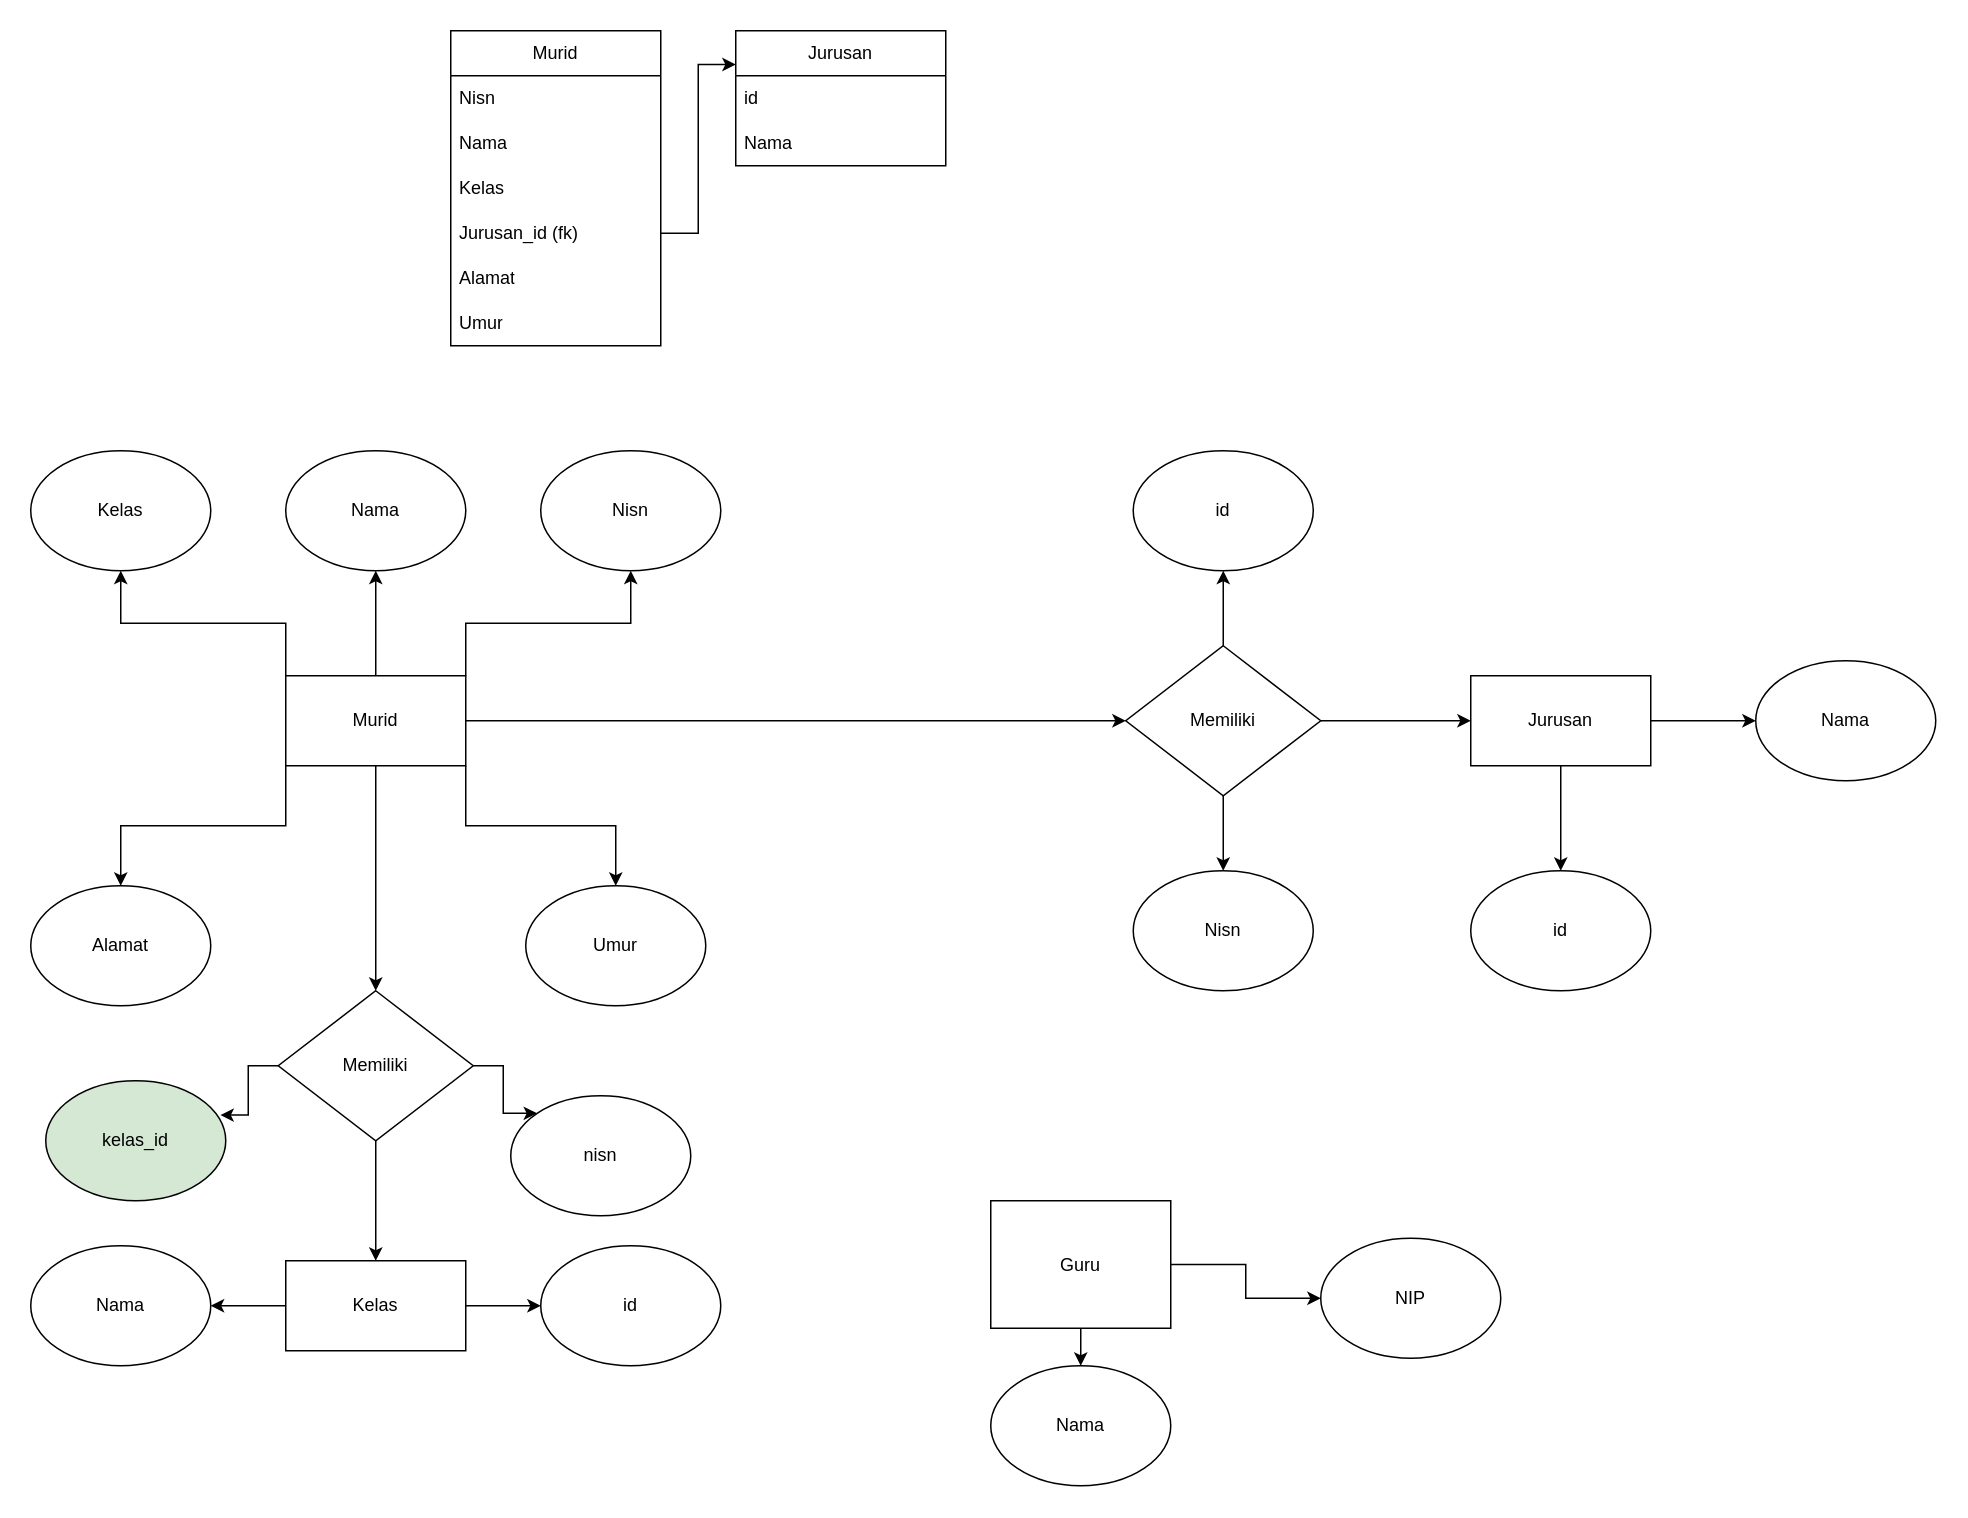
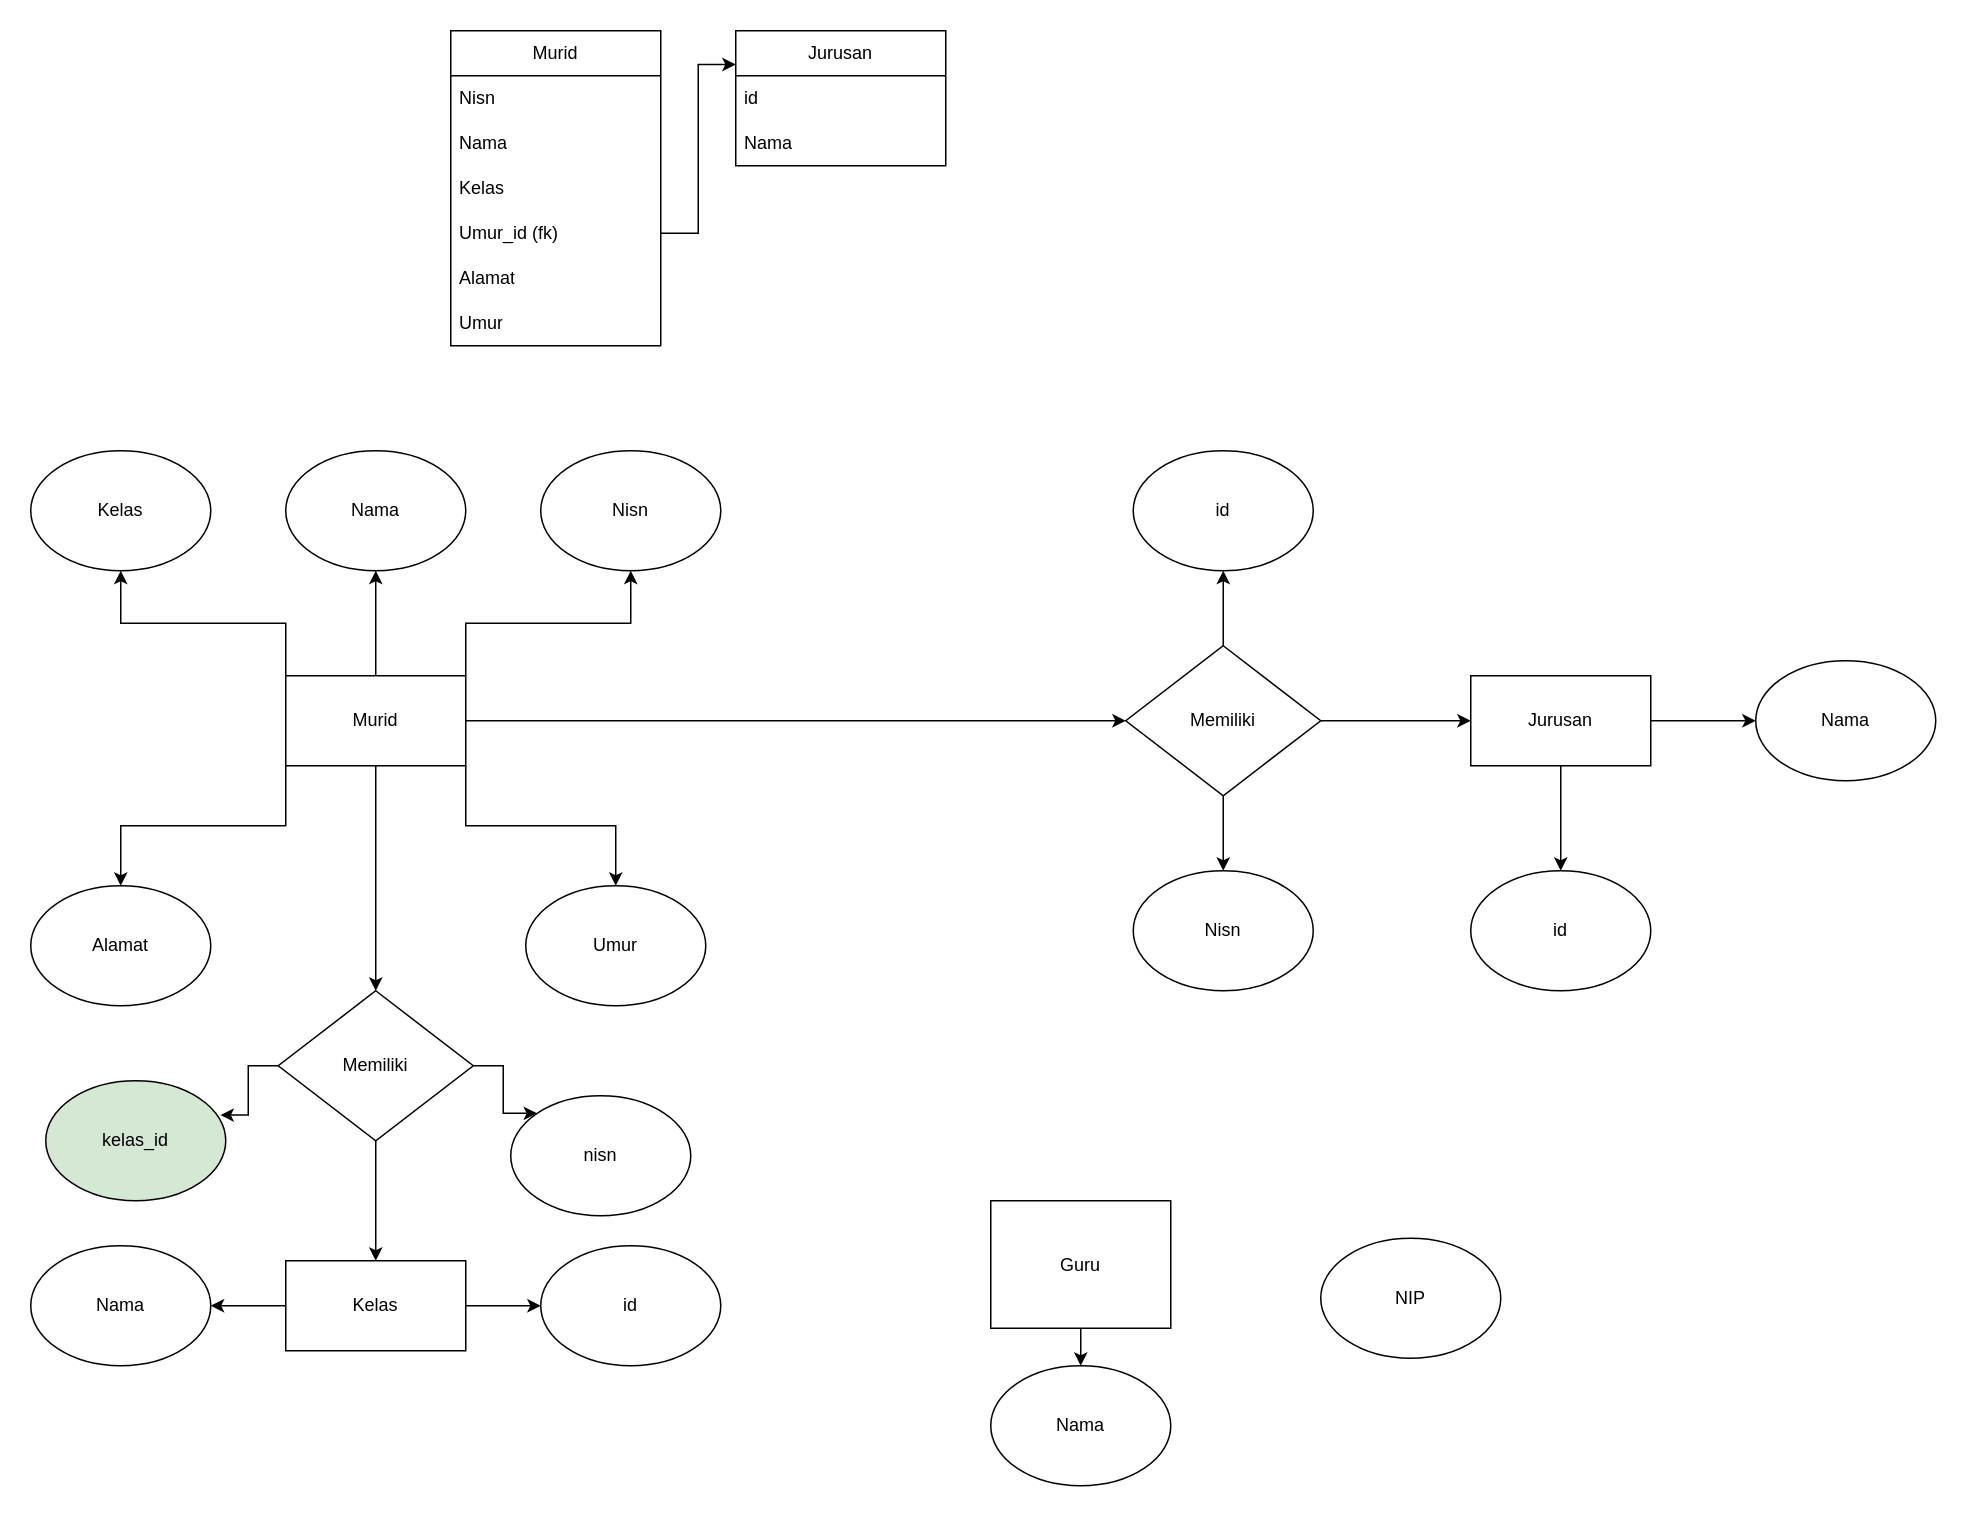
  <mxCell id="0" />
  <mxCell id="1" parent="0" />
  <mxCell id="2" style="edgeStyle=orthogonalEdgeStyle;rounded=0;orthogonalLoop=1;jettySize=auto;html=1;exitX=1;exitY=0.5;exitDx=0;exitDy=0;entryX=0;entryY=0.5;entryDx=0;entryDy=0;" edge="1" parent="1" source="5" target="21"><mxGeometry relative="1" as="geometry" /></mxCell>
  <mxCell id="3" style="edgeStyle=orthogonalEdgeStyle;rounded=0;orthogonalLoop=1;jettySize=auto;html=1;exitX=0.5;exitY=1;exitDx=0;exitDy=0;entryX=0.5;entryY=0;entryDx=0;entryDy=0;" edge="1" parent="1" source="5" target="24"><mxGeometry relative="1" as="geometry" /></mxCell>
  <mxCell id="4" style="edgeStyle=orthogonalEdgeStyle;rounded=0;orthogonalLoop=1;jettySize=auto;html=1;exitX=0.5;exitY=0;exitDx=0;exitDy=0;entryX=0.5;entryY=1;entryDx=0;entryDy=0;" edge="1" parent="1" source="5" target="25"><mxGeometry relative="1" as="geometry" /></mxCell>
  <mxCell id="5" value="Memiliki" style="rhombus;whiteSpace=wrap;html=1;" vertex="1" parent="1"><mxGeometry x="750" y="430" width="130" height="100" as="geometry" /></mxCell>
  <mxCell id="6" style="edgeStyle=orthogonalEdgeStyle;rounded=0;orthogonalLoop=1;jettySize=auto;html=1;exitX=0.5;exitY=0;exitDx=0;exitDy=0;" edge="1" parent="1" source="13" target="14"><mxGeometry relative="1" as="geometry"><mxPoint x="250" y="390" as="targetPoint" /></mxGeometry></mxCell>
  <mxCell id="7" style="edgeStyle=orthogonalEdgeStyle;rounded=0;orthogonalLoop=1;jettySize=auto;html=1;exitX=0;exitY=1;exitDx=0;exitDy=0;" edge="1" parent="1" source="13" target="17"><mxGeometry relative="1" as="geometry"><mxPoint x="80" y="580" as="targetPoint" /></mxGeometry></mxCell>
  <mxCell id="8" style="edgeStyle=orthogonalEdgeStyle;rounded=0;orthogonalLoop=1;jettySize=auto;html=1;exitX=0;exitY=0;exitDx=0;exitDy=0;" edge="1" parent="1" source="13" target="16"><mxGeometry relative="1" as="geometry"><mxPoint x="70" y="400" as="targetPoint" /></mxGeometry></mxCell>
  <mxCell id="9" style="edgeStyle=orthogonalEdgeStyle;rounded=0;orthogonalLoop=1;jettySize=auto;html=1;exitX=1;exitY=0;exitDx=0;exitDy=0;" edge="1" parent="1" source="13" target="15"><mxGeometry relative="1" as="geometry"><mxPoint x="420" y="400" as="targetPoint" /></mxGeometry></mxCell>
  <mxCell id="10" style="edgeStyle=orthogonalEdgeStyle;rounded=0;orthogonalLoop=1;jettySize=auto;html=1;exitX=1;exitY=0.5;exitDx=0;exitDy=0;entryX=0;entryY=0.5;entryDx=0;entryDy=0;" edge="1" parent="1" source="13" target="5"><mxGeometry relative="1" as="geometry" /></mxCell>
  <mxCell id="11" style="edgeStyle=orthogonalEdgeStyle;rounded=0;orthogonalLoop=1;jettySize=auto;html=1;exitX=1;exitY=1;exitDx=0;exitDy=0;" edge="1" parent="1" source="13" target="18"><mxGeometry relative="1" as="geometry" /></mxCell>
  <mxCell id="12" style="edgeStyle=orthogonalEdgeStyle;rounded=0;orthogonalLoop=1;jettySize=auto;html=1;exitX=0.5;exitY=1;exitDx=0;exitDy=0;" edge="1" parent="1" source="13" target="49"><mxGeometry relative="1" as="geometry" /></mxCell>
  <mxCell id="13" value="Murid" style="rounded=0;whiteSpace=wrap;html=1;strokeColor=default;" vertex="1" parent="1"><mxGeometry x="190" y="450" width="120" height="60" as="geometry" /></mxCell>
  <mxCell id="14" value="Nama" style="ellipse;whiteSpace=wrap;html=1;" vertex="1" parent="1"><mxGeometry x="190" y="300" width="120" height="80" as="geometry" /></mxCell>
  <mxCell id="15" value="Nisn" style="ellipse;whiteSpace=wrap;html=1;" vertex="1" parent="1"><mxGeometry x="360" y="300" width="120" height="80" as="geometry" /></mxCell>
  <mxCell id="16" value="Kelas" style="ellipse;whiteSpace=wrap;html=1;" vertex="1" parent="1"><mxGeometry x="20" y="300" width="120" height="80" as="geometry" /></mxCell>
  <mxCell id="17" value="Alamat" style="ellipse;whiteSpace=wrap;html=1;" vertex="1" parent="1"><mxGeometry x="20" y="590" width="120" height="80" as="geometry" /></mxCell>
  <mxCell id="18" value="Umur" style="ellipse;whiteSpace=wrap;html=1;" vertex="1" parent="1"><mxGeometry x="350" y="590" width="120" height="80" as="geometry" /></mxCell>
  <mxCell id="19" style="edgeStyle=orthogonalEdgeStyle;rounded=0;orthogonalLoop=1;jettySize=auto;html=1;exitX=0.5;exitY=1;exitDx=0;exitDy=0;entryX=0.5;entryY=0;entryDx=0;entryDy=0;" edge="1" parent="1" source="21" target="22"><mxGeometry relative="1" as="geometry" /></mxCell>
  <mxCell id="20" style="edgeStyle=orthogonalEdgeStyle;rounded=0;orthogonalLoop=1;jettySize=auto;html=1;exitX=1;exitY=0.5;exitDx=0;exitDy=0;" edge="1" parent="1" source="21" target="23"><mxGeometry relative="1" as="geometry" /></mxCell>
  <mxCell id="21" value="Jurusan" style="rounded=0;whiteSpace=wrap;html=1;" vertex="1" parent="1"><mxGeometry x="980" y="450" width="120" height="60" as="geometry" /></mxCell>
  <mxCell id="22" value="id" style="ellipse;whiteSpace=wrap;html=1;" vertex="1" parent="1"><mxGeometry x="980" y="580" width="120" height="80" as="geometry" /></mxCell>
  <mxCell id="23" value="Nama" style="ellipse;whiteSpace=wrap;html=1;" vertex="1" parent="1"><mxGeometry x="1170" y="440" width="120" height="80" as="geometry" /></mxCell>
  <mxCell id="24" value="Nisn" style="ellipse;whiteSpace=wrap;html=1;" vertex="1" parent="1"><mxGeometry x="755" y="580" width="120" height="80" as="geometry" /></mxCell>
  <mxCell id="25" value="id" style="ellipse;whiteSpace=wrap;html=1;" vertex="1" parent="1"><mxGeometry x="755" y="300" width="120" height="80" as="geometry" /></mxCell>
  <mxCell id="26" value="Murid" style="swimlane;fontStyle=0;childLayout=stackLayout;horizontal=1;startSize=30;horizontalStack=0;resizeParent=1;resizeParentMax=0;resizeLast=0;collapsible=1;marginBottom=0;whiteSpace=wrap;html=1;" vertex="1" parent="1"><mxGeometry x="300" y="20" width="140" height="210" as="geometry" /></mxCell>
  <mxCell id="27" value="Nisn" style="text;strokeColor=none;fillColor=none;align=left;verticalAlign=middle;spacingLeft=4;spacingRight=4;overflow=hidden;points=[[0,0.5],[1,0.5]];portConstraint=eastwest;rotatable=0;whiteSpace=wrap;html=1;" vertex="1" parent="26"><mxGeometry y="30" width="140" height="30" as="geometry" /></mxCell>
  <mxCell id="28" value="Nama" style="text;strokeColor=none;fillColor=none;align=left;verticalAlign=middle;spacingLeft=4;spacingRight=4;overflow=hidden;points=[[0,0.5],[1,0.5]];portConstraint=eastwest;rotatable=0;whiteSpace=wrap;html=1;" vertex="1" parent="26"><mxGeometry y="60" width="140" height="30" as="geometry" /></mxCell>
  <mxCell id="29" value="Kelas" style="text;strokeColor=none;fillColor=none;align=left;verticalAlign=middle;spacingLeft=4;spacingRight=4;overflow=hidden;points=[[0,0.5],[1,0.5]];portConstraint=eastwest;rotatable=0;whiteSpace=wrap;html=1;" vertex="1" parent="26"><mxGeometry y="90" width="140" height="30" as="geometry" /></mxCell>
- <mxCell id="30" value="Jurusan_id (fk)" style="text;strokeColor=none;fillColor=none;align=left;verticalAlign=middle;spacingLeft=4;spacingRight=4;overflow=hidden;points=[[0,0.5],[1,0.5]];portConstraint=eastwest;rotatable=0;whiteSpace=wrap;html=1;" vertex="1" parent="26"><mxGeometry y="120" width="140" height="30" as="geometry" /></mxCell>
+ <mxCell id="30" value="Umur_id (fk)" style="text;strokeColor=none;fillColor=none;align=left;verticalAlign=middle;spacingLeft=4;spacingRight=4;overflow=hidden;points=[[0,0.5],[1,0.5]];portConstraint=eastwest;rotatable=0;whiteSpace=wrap;html=1;" vertex="1" parent="26"><mxGeometry y="120" width="140" height="30" as="geometry" /></mxCell>
  <mxCell id="31" value="Alamat" style="text;strokeColor=none;fillColor=none;align=left;verticalAlign=middle;spacingLeft=4;spacingRight=4;overflow=hidden;points=[[0,0.5],[1,0.5]];portConstraint=eastwest;rotatable=0;whiteSpace=wrap;html=1;" vertex="1" parent="26"><mxGeometry y="150" width="140" height="30" as="geometry" /></mxCell>
  <mxCell id="32" value="Umur" style="text;strokeColor=none;fillColor=none;align=left;verticalAlign=middle;spacingLeft=4;spacingRight=4;overflow=hidden;points=[[0,0.5],[1,0.5]];portConstraint=eastwest;rotatable=0;whiteSpace=wrap;html=1;" vertex="1" parent="26"><mxGeometry y="180" width="140" height="30" as="geometry" /></mxCell>
  <mxCell id="33" value="Jurusan" style="swimlane;fontStyle=0;childLayout=stackLayout;horizontal=1;startSize=30;horizontalStack=0;resizeParent=1;resizeParentMax=0;resizeLast=0;collapsible=1;marginBottom=0;whiteSpace=wrap;html=1;" vertex="1" parent="1"><mxGeometry x="490" y="20" width="140" height="90" as="geometry" /></mxCell>
  <mxCell id="34" value="id" style="text;strokeColor=none;fillColor=none;align=left;verticalAlign=middle;spacingLeft=4;spacingRight=4;overflow=hidden;points=[[0,0.5],[1,0.5]];portConstraint=eastwest;rotatable=0;whiteSpace=wrap;html=1;" vertex="1" parent="33"><mxGeometry y="30" width="140" height="30" as="geometry" /></mxCell>
  <mxCell id="35" value="Nama" style="text;strokeColor=none;fillColor=none;align=left;verticalAlign=middle;spacingLeft=4;spacingRight=4;overflow=hidden;points=[[0,0.5],[1,0.5]];portConstraint=eastwest;rotatable=0;whiteSpace=wrap;html=1;" vertex="1" parent="33"><mxGeometry y="60" width="140" height="30" as="geometry" /></mxCell>
  <mxCell id="36" style="edgeStyle=orthogonalEdgeStyle;rounded=0;orthogonalLoop=1;jettySize=auto;html=1;exitX=1;exitY=0.5;exitDx=0;exitDy=0;entryX=0;entryY=0.25;entryDx=0;entryDy=0;" edge="1" parent="1" source="30" target="33"><mxGeometry relative="1" as="geometry" /></mxCell>
  <mxCell id="37" style="edgeStyle=orthogonalEdgeStyle;rounded=0;orthogonalLoop=1;jettySize=auto;html=1;exitX=0.5;exitY=1;exitDx=0;exitDy=0;" edge="1" parent="1" source="39" target="40"><mxGeometry relative="1" as="geometry" /></mxCell>
- <mxCell id="38" style="edgeStyle=orthogonalEdgeStyle;rounded=0;orthogonalLoop=1;jettySize=auto;html=1;exitX=1;exitY=0.5;exitDx=0;exitDy=0;entryX=0;entryY=0.5;entryDx=0;entryDy=0;" edge="1" parent="1" source="39" target="41"><mxGeometry relative="1" as="geometry" /></mxCell>
  <mxCell id="39" value="Guru" style="rounded=0;whiteSpace=wrap;html=1;strokeColor=default;" vertex="1" parent="1"><mxGeometry x="660" y="800" width="120" height="85" as="geometry" /></mxCell>
  <mxCell id="40" value="Nama" style="ellipse;whiteSpace=wrap;html=1;" vertex="1" parent="1"><mxGeometry x="660" y="910" width="120" height="80" as="geometry" /></mxCell>
  <mxCell id="41" value="NIP" style="ellipse;whiteSpace=wrap;html=1;" vertex="1" parent="1"><mxGeometry x="880" y="825" width="120" height="80" as="geometry" /></mxCell>
  <mxCell id="42" style="edgeStyle=orthogonalEdgeStyle;rounded=0;orthogonalLoop=1;jettySize=auto;html=1;exitX=0;exitY=0.5;exitDx=0;exitDy=0;entryX=1;entryY=0.5;entryDx=0;entryDy=0;" edge="1" parent="1" source="44" target="46"><mxGeometry relative="1" as="geometry" /></mxCell>
  <mxCell id="43" style="edgeStyle=orthogonalEdgeStyle;rounded=0;orthogonalLoop=1;jettySize=auto;html=1;exitX=1;exitY=0.5;exitDx=0;exitDy=0;entryX=0;entryY=0.5;entryDx=0;entryDy=0;" edge="1" parent="1" source="44" target="45"><mxGeometry relative="1" as="geometry" /></mxCell>
  <mxCell id="44" value="Kelas" style="rounded=0;whiteSpace=wrap;html=1;strokeColor=default;" vertex="1" parent="1"><mxGeometry x="190" y="840" width="120" height="60" as="geometry" /></mxCell>
  <mxCell id="45" value="id" style="ellipse;whiteSpace=wrap;html=1;" vertex="1" parent="1"><mxGeometry x="360" y="830" width="120" height="80" as="geometry" /></mxCell>
  <mxCell id="46" value="Nama" style="ellipse;whiteSpace=wrap;html=1;" vertex="1" parent="1"><mxGeometry x="20" y="830" width="120" height="80" as="geometry" /></mxCell>
  <mxCell id="47" style="edgeStyle=orthogonalEdgeStyle;rounded=0;orthogonalLoop=1;jettySize=auto;html=1;exitX=0.5;exitY=1;exitDx=0;exitDy=0;entryX=0.5;entryY=0;entryDx=0;entryDy=0;" edge="1" parent="1" source="49" target="44"><mxGeometry relative="1" as="geometry" /></mxCell>
  <mxCell id="48" style="edgeStyle=orthogonalEdgeStyle;rounded=0;orthogonalLoop=1;jettySize=auto;html=1;exitX=1;exitY=0.5;exitDx=0;exitDy=0;entryX=0;entryY=0;entryDx=0;entryDy=0;" edge="1" parent="1" source="49" target="51"><mxGeometry relative="1" as="geometry" /></mxCell>
  <mxCell id="49" value="Memiliki" style="rhombus;whiteSpace=wrap;html=1;" vertex="1" parent="1"><mxGeometry x="185" y="660" width="130" height="100" as="geometry" /></mxCell>
  <mxCell id="50" value="kelas_id" style="ellipse;whiteSpace=wrap;html=1;fillColor=#d5e8d4;" vertex="1" parent="1"><mxGeometry x="30" y="720" width="120" height="80" as="geometry" /></mxCell>
  <mxCell id="51" value="nisn" style="ellipse;whiteSpace=wrap;html=1;" vertex="1" parent="1"><mxGeometry x="340" y="730" width="120" height="80" as="geometry" /></mxCell>
  <mxCell id="52" style="edgeStyle=orthogonalEdgeStyle;rounded=0;orthogonalLoop=1;jettySize=auto;html=1;exitX=0;exitY=0.5;exitDx=0;exitDy=0;entryX=0.97;entryY=0.286;entryDx=0;entryDy=0;entryPerimeter=0;" edge="1" parent="1" source="49" target="50"><mxGeometry relative="1" as="geometry" /></mxCell>
